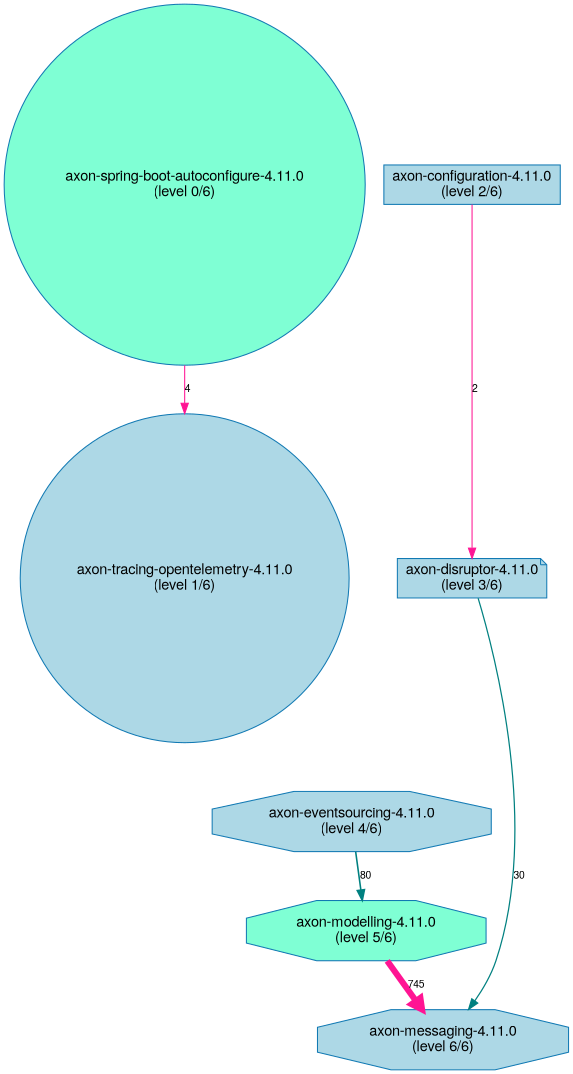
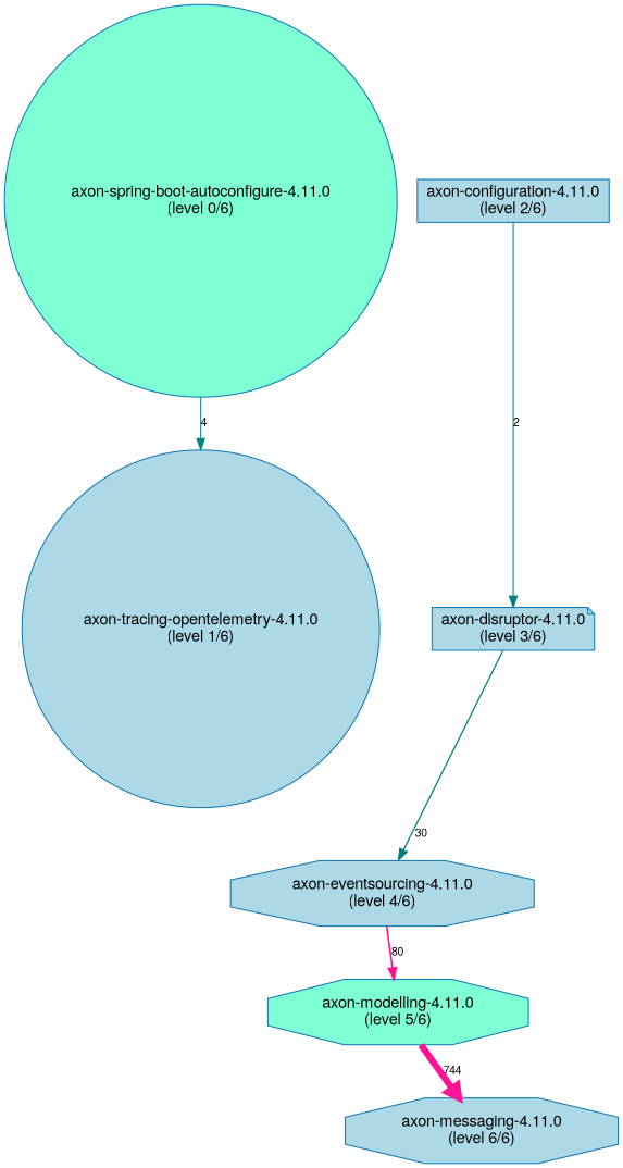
  strict digraph {
    fontname="Helvetica,Arial,sans-serif"
    node [color="0.560 0.900 0.700" fillcolor=lightblue fontname="Helvetica,Arial,sans-serif" shape=octagon style=filled]
    edge [color=deeppink fontname="Helvetica,Arial,sans-serif" fontsize=10]
    "axon-spring-boot-autoconfigure-4.11.0\n(level 0/6)" [fillcolor=aquamarine shape=circle]
    "axon-tracing-opentelemetry-4.11.0\n(level 1/6)" [shape=circle]
    "axon-configuration-4.11.0\n(level 2/6)" [shape=box]
    "axon-disruptor-4.11.0\n(level 3/6)" [shape=note]
    "axon-eventsourcing-4.11.0\n(level 4/6)"
    "axon-modelling-4.11.0\n(level 5/6)" [fillcolor=aquamarine]
    "axon-messaging-4.11.0\n(level 6/6)"
-   "axon-spring-boot-autoconfigure-4.11.0\n(level 0/6)" -> "axon-tracing-opentelemetry-4.11.0\n(level 1/6)" [label=4 penwidth=1.01]
-   "axon-configuration-4.11.0\n(level 2/6)" -> "axon-disruptor-4.11.0\n(level 3/6)" [label=2 penwidth=1.0]
-   "axon-disruptor-4.11.0\n(level 3/6)" -> "axon-messaging-4.11.0\n(level 6/6)" [color=teal label=30 penwidth=1.19]
-   "axon-eventsourcing-4.11.0\n(level 4/6)" -> "axon-modelling-4.11.0\n(level 5/6)" [color=teal label=80 penwidth=1.52]
-   "axon-modelling-4.11.0\n(level 5/6)" -> "axon-messaging-4.11.0\n(level 6/6)" [label=745 penwidth=5.92]
+   "axon-spring-boot-autoconfigure-4.11.0\n(level 0/6)" -> "axon-tracing-opentelemetry-4.11.0\n(level 1/6)" [color=teal label=4 penwidth=1.01]
+   "axon-configuration-4.11.0\n(level 2/6)" -> "axon-disruptor-4.11.0\n(level 3/6)" [color=teal label=2 penwidth=1.0]
+   "axon-disruptor-4.11.0\n(level 3/6)" -> "axon-eventsourcing-4.11.0\n(level 4/6)" [color=teal label=30 penwidth=1.19]
+   "axon-eventsourcing-4.11.0\n(level 4/6)" -> "axon-modelling-4.11.0\n(level 5/6)" [label=80 penwidth=1.52]
+   "axon-modelling-4.11.0\n(level 5/6)" -> "axon-messaging-4.11.0\n(level 6/6)" [label=744 penwidth=5.92]
  }
